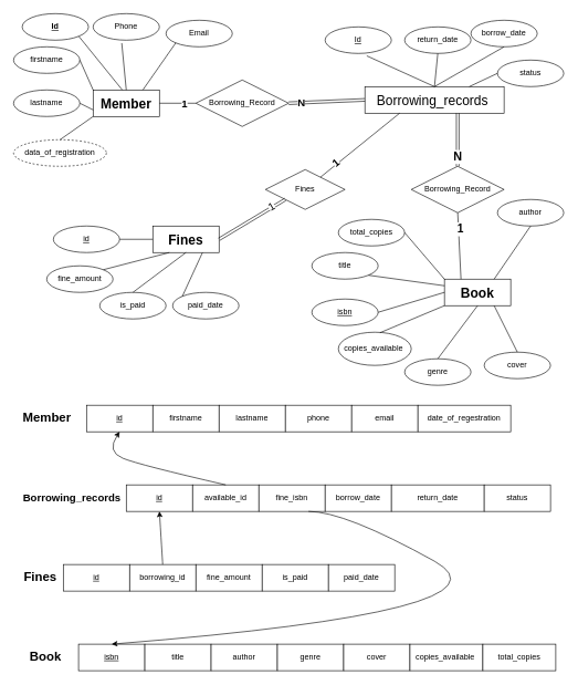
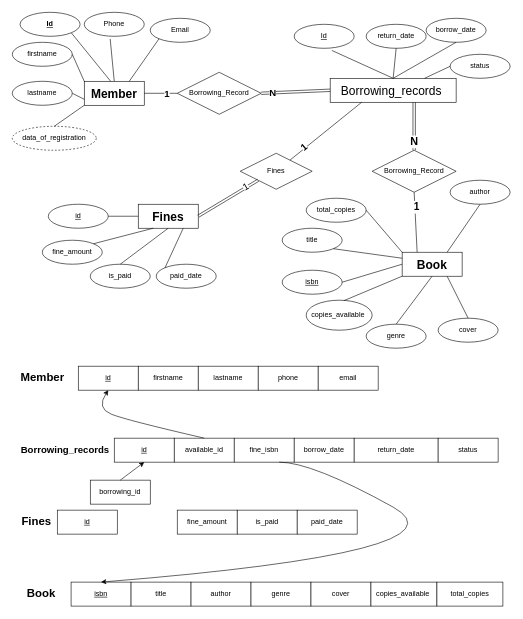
  <mxCell id="0" />
  <mxCell id="1" parent="0" />
  <mxCell id="2" value="Member" style="whiteSpace=wrap;html=1;align=center;fontStyle=1;fontSize=20;" parent="1" vertex="1"><mxGeometry x="140" y="135" width="100" height="40" as="geometry" /></mxCell>
  <mxCell id="3" value="&lt;b style=&quot;&quot;&gt;&lt;u style=&quot;&quot;&gt;&lt;font&gt;Id&lt;/font&gt;&lt;/u&gt;&lt;/b&gt;" style="ellipse;whiteSpace=wrap;html=1;align=center;" parent="1" vertex="1"><mxGeometry x="33" y="20" width="100" height="40" as="geometry" /></mxCell>
  <mxCell id="4" value="firstname" style="ellipse;whiteSpace=wrap;html=1;align=center;" parent="1" vertex="1"><mxGeometry x="20" y="70" width="100" height="40" as="geometry" /></mxCell>
  <mxCell id="5" value="lastname" style="ellipse;whiteSpace=wrap;html=1;align=center;" parent="1" vertex="1"><mxGeometry x="20" y="135" width="100" height="40" as="geometry" /></mxCell>
  <mxCell id="6" value="Phone" style="ellipse;whiteSpace=wrap;html=1;align=center;" parent="1" vertex="1"><mxGeometry x="140" y="20" width="100" height="40" as="geometry" /></mxCell>
  <mxCell id="7" value="Email" style="ellipse;whiteSpace=wrap;html=1;align=center;" parent="1" vertex="1"><mxGeometry x="250" y="30" width="100" height="40" as="geometry" /></mxCell>
  <mxCell id="8" value="data_of_registration" style="ellipse;whiteSpace=wrap;html=1;align=center;dashed=1;" parent="1" vertex="1"><mxGeometry x="20" y="210" width="140" height="40" as="geometry" /></mxCell>
  <mxCell id="9" value="" style="endArrow=none;html=1;rounded=0;exitX=0;exitY=1;exitDx=0;exitDy=0;entryX=0.5;entryY=0;entryDx=0;entryDy=0;" parent="1" source="2" target="8" edge="1"><mxGeometry width="50" height="50" relative="1" as="geometry"><mxPoint x="410" y="160" as="sourcePoint" /><mxPoint x="460" y="110" as="targetPoint" /></mxGeometry></mxCell>
  <mxCell id="10" value="" style="endArrow=none;html=1;rounded=0;exitX=1;exitY=0.5;exitDx=0;exitDy=0;entryX=0;entryY=0.75;entryDx=0;entryDy=0;" parent="1" source="5" target="2" edge="1"><mxGeometry width="50" height="50" relative="1" as="geometry"><mxPoint x="410" y="160" as="sourcePoint" /><mxPoint x="460" y="110" as="targetPoint" /></mxGeometry></mxCell>
  <mxCell id="11" value="" style="endArrow=none;html=1;rounded=0;entryX=1;entryY=0.5;entryDx=0;entryDy=0;exitX=0;exitY=0;exitDx=0;exitDy=0;" parent="1" source="2" target="4" edge="1"><mxGeometry width="50" height="50" relative="1" as="geometry"><mxPoint x="410" y="160" as="sourcePoint" /><mxPoint x="460" y="110" as="targetPoint" /></mxGeometry></mxCell>
  <mxCell id="12" value="" style="endArrow=none;html=1;rounded=0;exitX=1;exitY=1;exitDx=0;exitDy=0;entryX=0.44;entryY=0;entryDx=0;entryDy=0;entryPerimeter=0;" parent="1" source="3" target="2" edge="1"><mxGeometry width="50" height="50" relative="1" as="geometry"><mxPoint x="410" y="160" as="sourcePoint" /><mxPoint x="460" y="110" as="targetPoint" /></mxGeometry></mxCell>
  <mxCell id="13" value="" style="endArrow=none;html=1;rounded=0;entryX=0.432;entryY=1.11;entryDx=0;entryDy=0;entryPerimeter=0;exitX=0.5;exitY=0;exitDx=0;exitDy=0;" parent="1" source="2" target="6" edge="1"><mxGeometry width="50" height="50" relative="1" as="geometry"><mxPoint x="410" y="160" as="sourcePoint" /><mxPoint x="460" y="110" as="targetPoint" /></mxGeometry></mxCell>
  <mxCell id="14" value="" style="endArrow=none;html=1;rounded=0;entryX=0;entryY=1;entryDx=0;entryDy=0;exitX=0.75;exitY=0;exitDx=0;exitDy=0;" parent="1" source="2" target="7" edge="1"><mxGeometry width="50" height="50" relative="1" as="geometry"><mxPoint x="410" y="160" as="sourcePoint" /><mxPoint x="460" y="110" as="targetPoint" /></mxGeometry></mxCell>
  <mxCell id="15" value="Book" style="whiteSpace=wrap;html=1;align=center;fontStyle=1;fontSize=20;" parent="1" vertex="1"><mxGeometry x="670" y="420" width="100" height="40" as="geometry" /></mxCell>
  <mxCell id="16" value="isbn" style="ellipse;whiteSpace=wrap;html=1;align=center;fontStyle=4;" parent="1" vertex="1"><mxGeometry x="470" y="450" width="100" height="40" as="geometry" /></mxCell>
  <mxCell id="17" value="title" style="ellipse;whiteSpace=wrap;html=1;align=center;" parent="1" vertex="1"><mxGeometry x="470" y="380" width="100" height="40" as="geometry" /></mxCell>
  <mxCell id="18" value="author" style="ellipse;whiteSpace=wrap;html=1;align=center;" parent="1" vertex="1"><mxGeometry x="750" y="300" width="100" height="40" as="geometry" /></mxCell>
  <mxCell id="19" value="genre" style="ellipse;whiteSpace=wrap;html=1;align=center;" parent="1" vertex="1"><mxGeometry x="610" y="540" width="100" height="40" as="geometry" /></mxCell>
  <mxCell id="20" value="cover" style="ellipse;whiteSpace=wrap;html=1;align=center;" parent="1" vertex="1"><mxGeometry x="730" y="530" width="100" height="40" as="geometry" /></mxCell>
  <mxCell id="21" value="copies_available&amp;nbsp;" style="ellipse;whiteSpace=wrap;html=1;align=center;" parent="1" vertex="1"><mxGeometry x="510" y="500" width="110" height="50" as="geometry" /></mxCell>
  <mxCell id="22" value="total_copies" style="ellipse;whiteSpace=wrap;html=1;align=center;" parent="1" vertex="1"><mxGeometry x="510" y="330" width="100" height="40" as="geometry" /></mxCell>
  <mxCell id="23" value="" style="endArrow=none;html=1;rounded=0;entryX=0.5;entryY=0;entryDx=0;entryDy=0;exitX=0.75;exitY=1;exitDx=0;exitDy=0;" parent="1" source="15" target="20" edge="1"><mxGeometry width="50" height="50" relative="1" as="geometry"><mxPoint x="460" y="280" as="sourcePoint" /><mxPoint x="510" y="230" as="targetPoint" /></mxGeometry></mxCell>
  <mxCell id="24" value="" style="endArrow=none;html=1;rounded=0;entryX=0.5;entryY=0;entryDx=0;entryDy=0;exitX=0.5;exitY=1;exitDx=0;exitDy=0;" parent="1" source="15" target="19" edge="1"><mxGeometry width="50" height="50" relative="1" as="geometry"><mxPoint x="460" y="280" as="sourcePoint" /><mxPoint x="510" y="230" as="targetPoint" /></mxGeometry></mxCell>
  <mxCell id="25" value="" style="endArrow=none;html=1;rounded=0;entryX=0.5;entryY=1;entryDx=0;entryDy=0;exitX=0.75;exitY=0;exitDx=0;exitDy=0;" parent="1" source="15" target="18" edge="1"><mxGeometry width="50" height="50" relative="1" as="geometry"><mxPoint x="740" y="418" as="sourcePoint" /><mxPoint x="510" y="230" as="targetPoint" /></mxGeometry></mxCell>
  <mxCell id="26" value="" style="endArrow=none;html=1;rounded=0;entryX=1;entryY=0.5;entryDx=0;entryDy=0;exitX=0;exitY=0.5;exitDx=0;exitDy=0;" parent="1" source="15" target="16" edge="1"><mxGeometry width="50" height="50" relative="1" as="geometry"><mxPoint x="460" y="280" as="sourcePoint" /><mxPoint x="510" y="230" as="targetPoint" /></mxGeometry></mxCell>
  <mxCell id="27" value="" style="endArrow=none;html=1;rounded=0;entryX=1;entryY=1;entryDx=0;entryDy=0;exitX=0;exitY=0.25;exitDx=0;exitDy=0;" parent="1" source="15" target="17" edge="1"><mxGeometry width="50" height="50" relative="1" as="geometry"><mxPoint x="460" y="280" as="sourcePoint" /><mxPoint x="510" y="230" as="targetPoint" /></mxGeometry></mxCell>
  <mxCell id="28" value="" style="endArrow=none;html=1;rounded=0;entryX=1;entryY=0.5;entryDx=0;entryDy=0;exitX=0;exitY=0;exitDx=0;exitDy=0;" parent="1" source="15" target="22" edge="1"><mxGeometry width="50" height="50" relative="1" as="geometry"><mxPoint x="460" y="280" as="sourcePoint" /><mxPoint x="510" y="230" as="targetPoint" /></mxGeometry></mxCell>
  <mxCell id="29" value="" style="endArrow=none;html=1;rounded=0;entryX=0;entryY=1;entryDx=0;entryDy=0;exitX=0.571;exitY=0.016;exitDx=0;exitDy=0;exitPerimeter=0;" parent="1" source="21" target="15" edge="1"><mxGeometry width="50" height="50" relative="1" as="geometry"><mxPoint x="460" y="280" as="sourcePoint" /><mxPoint x="510" y="230" as="targetPoint" /></mxGeometry></mxCell>
  <mxCell id="30" value="&lt;span style=&quot;font-size: 20px;&quot;&gt;Borrowing_records&amp;nbsp;&lt;/span&gt;" style="whiteSpace=wrap;html=1;align=center;" parent="1" vertex="1"><mxGeometry x="550" y="130" width="210" height="40" as="geometry" /></mxCell>
  <mxCell id="31" value="Id" style="ellipse;whiteSpace=wrap;html=1;align=center;fontStyle=4;" parent="1" vertex="1"><mxGeometry x="490" y="40" width="100" height="40" as="geometry" /></mxCell>
  <mxCell id="32" value="borrow_date" style="ellipse;whiteSpace=wrap;html=1;align=center;" parent="1" vertex="1"><mxGeometry x="710" y="30" width="100" height="40" as="geometry" /></mxCell>
  <mxCell id="33" value="return_date" style="ellipse;whiteSpace=wrap;html=1;align=center;" parent="1" vertex="1"><mxGeometry x="610" y="40" width="100" height="40" as="geometry" /></mxCell>
  <mxCell id="34" value="status" style="ellipse;whiteSpace=wrap;html=1;align=center;" parent="1" vertex="1"><mxGeometry x="750" y="90" width="100" height="40" as="geometry" /></mxCell>
  <mxCell id="35" value="" style="endArrow=none;html=1;rounded=0;exitX=0.5;exitY=1;exitDx=0;exitDy=0;entryX=0.5;entryY=0;entryDx=0;entryDy=0;" parent="1" source="32" target="30" edge="1"><mxGeometry width="50" height="50" relative="1" as="geometry"><mxPoint x="460" y="280" as="sourcePoint" /><mxPoint x="510" y="230" as="targetPoint" /></mxGeometry></mxCell>
  <mxCell id="36" value="" style="endArrow=none;html=1;rounded=0;entryX=0.5;entryY=1;entryDx=0;entryDy=0;exitX=0.5;exitY=0;exitDx=0;exitDy=0;" parent="1" source="30" target="33" edge="1"><mxGeometry width="50" height="50" relative="1" as="geometry"><mxPoint x="510" y="230" as="sourcePoint" /><mxPoint x="510" y="230" as="targetPoint" /></mxGeometry></mxCell>
  <mxCell id="37" value="" style="endArrow=none;html=1;rounded=0;exitX=0;exitY=0.5;exitDx=0;exitDy=0;entryX=0.75;entryY=0;entryDx=0;entryDy=0;" parent="1" source="34" target="30" edge="1"><mxGeometry width="50" height="50" relative="1" as="geometry"><mxPoint x="460" y="280" as="sourcePoint" /><mxPoint x="510" y="280" as="targetPoint" /></mxGeometry></mxCell>
  <mxCell id="38" value="" style="endArrow=none;html=1;rounded=0;entryX=0.628;entryY=1.09;entryDx=0;entryDy=0;entryPerimeter=0;exitX=0.5;exitY=0;exitDx=0;exitDy=0;" parent="1" source="30" target="31" edge="1"><mxGeometry width="50" height="50" relative="1" as="geometry"><mxPoint x="460" y="280" as="sourcePoint" /><mxPoint x="510" y="230" as="targetPoint" /></mxGeometry></mxCell>
  <mxCell id="39" value="Borrowing_Record" style="shape=rhombus;perimeter=rhombusPerimeter;whiteSpace=wrap;html=1;align=center;" parent="1" vertex="1"><mxGeometry x="295" y="120" width="140" height="70" as="geometry" /></mxCell>
  <mxCell id="40" value="" style="endArrow=none;html=1;rounded=0;exitX=1;exitY=0.5;exitDx=0;exitDy=0;entryX=0;entryY=0.5;entryDx=0;entryDy=0;" parent="1" source="2" target="39" edge="1"><mxGeometry relative="1" as="geometry"><mxPoint x="410" y="330" as="sourcePoint" /><mxPoint x="570" y="330" as="targetPoint" /></mxGeometry></mxCell>
  <mxCell id="41" value="&lt;font style=&quot;font-size: 16px;&quot;&gt;&lt;b&gt;1&lt;/b&gt;&lt;/font&gt;" style="edgeLabel;html=1;align=center;verticalAlign=middle;resizable=0;points=[];" parent="40" vertex="1" connectable="0"><mxGeometry x="0.338" y="1" relative="1" as="geometry"><mxPoint as="offset" /></mxGeometry></mxCell>
  <mxCell id="42" value="" style="shape=link;html=1;rounded=0;exitX=0;exitY=0.5;exitDx=0;exitDy=0;entryX=1;entryY=0.5;entryDx=0;entryDy=0;" parent="1" source="30" target="39" edge="1"><mxGeometry relative="1" as="geometry"><mxPoint x="410" y="320" as="sourcePoint" /><mxPoint x="570" y="320" as="targetPoint" /></mxGeometry></mxCell>
  <mxCell id="43" value="&lt;font style=&quot;font-size: 16px;&quot;&gt;&lt;b&gt;N&lt;/b&gt;&lt;/font&gt;" style="edgeLabel;html=1;align=center;verticalAlign=middle;resizable=0;points=[];" parent="42" vertex="1" connectable="0"><mxGeometry x="0.689" y="-1" relative="1" as="geometry"><mxPoint as="offset" /></mxGeometry></mxCell>
  <mxCell id="44" value="Borrowing_Record" style="shape=rhombus;perimeter=rhombusPerimeter;whiteSpace=wrap;html=1;align=center;direction=east;" parent="1" vertex="1"><mxGeometry x="620" y="250" width="140" height="70" as="geometry" /></mxCell>
  <mxCell id="45" value="" style="resizable=0;html=1;whiteSpace=wrap;align=right;verticalAlign=bottom;rotation=95;" parent="1" connectable="0" vertex="1"><mxGeometry x="670.004" y="239.999" as="geometry" /></mxCell>
  <mxCell id="46" value="" style="endArrow=none;html=1;rounded=0;entryX=0.25;entryY=0;entryDx=0;entryDy=0;exitX=0.5;exitY=1;exitDx=0;exitDy=0;" parent="1" source="44" target="15" edge="1"><mxGeometry relative="1" as="geometry"><mxPoint x="712.5" y="270" as="sourcePoint" /><mxPoint x="747.5" y="172.5" as="targetPoint" /></mxGeometry></mxCell>
  <mxCell id="47" value="&lt;font style=&quot;font-size: 17px;&quot;&gt;&lt;b&gt;1&lt;/b&gt;&lt;/font&gt;" style="edgeLabel;html=1;align=center;verticalAlign=middle;resizable=0;points=[];" parent="46" vertex="1" connectable="0"><mxGeometry x="-0.502" y="2" relative="1" as="geometry"><mxPoint as="offset" /></mxGeometry></mxCell>
  <mxCell id="48" value="" style="shape=link;html=1;rounded=0;exitX=0.667;exitY=1;exitDx=0;exitDy=0;exitPerimeter=0;" parent="1" source="30" target="44" edge="1"><mxGeometry relative="1" as="geometry"><mxPoint x="410" y="280" as="sourcePoint" /><mxPoint x="570" y="280" as="targetPoint" /></mxGeometry></mxCell>
  <mxCell id="49" value="&lt;font style=&quot;font-size: 18px;&quot;&gt;&lt;b&gt;N&lt;/b&gt;&lt;/font&gt;" style="edgeLabel;html=1;align=center;verticalAlign=middle;resizable=0;points=[];" parent="48" vertex="1" connectable="0"><mxGeometry x="0.645" y="-1" relative="1" as="geometry"><mxPoint as="offset" /></mxGeometry></mxCell>
  <mxCell id="50" value="Fines" style="whiteSpace=wrap;html=1;align=center;fontStyle=1;fontSize=20;" parent="1" vertex="1"><mxGeometry x="230" y="340" width="100" height="40" as="geometry" /></mxCell>
  <mxCell id="51" value="id" style="ellipse;whiteSpace=wrap;html=1;align=center;fontStyle=4;" parent="1" vertex="1"><mxGeometry x="80" y="340" width="100" height="40" as="geometry" /></mxCell>
  <mxCell id="52" value="paid_date" style="ellipse;whiteSpace=wrap;html=1;align=center;" parent="1" vertex="1"><mxGeometry x="260" y="440" width="100" height="40" as="geometry" /></mxCell>
  <mxCell id="53" value="is_paid" style="ellipse;whiteSpace=wrap;html=1;align=center;" parent="1" vertex="1"><mxGeometry x="150" y="440" width="100" height="40" as="geometry" /></mxCell>
  <mxCell id="54" value="fine_amount" style="ellipse;whiteSpace=wrap;html=1;align=center;" parent="1" vertex="1"><mxGeometry x="70" y="400" width="100" height="40" as="geometry" /></mxCell>
  <mxCell id="55" value="" style="endArrow=none;html=1;rounded=0;entryX=0;entryY=0;entryDx=0;entryDy=0;exitX=0.75;exitY=1;exitDx=0;exitDy=0;" parent="1" source="50" target="52" edge="1"><mxGeometry width="50" height="50" relative="1" as="geometry"><mxPoint x="440" y="370" as="sourcePoint" /><mxPoint x="490" y="320" as="targetPoint" /></mxGeometry></mxCell>
  <mxCell id="56" value="" style="endArrow=none;html=1;rounded=0;entryX=0.5;entryY=0;entryDx=0;entryDy=0;exitX=0.5;exitY=1;exitDx=0;exitDy=0;" parent="1" source="50" target="53" edge="1"><mxGeometry width="50" height="50" relative="1" as="geometry"><mxPoint x="440" y="370" as="sourcePoint" /><mxPoint x="490" y="320" as="targetPoint" /></mxGeometry></mxCell>
  <mxCell id="57" value="" style="endArrow=none;html=1;rounded=0;entryX=0.25;entryY=1;entryDx=0;entryDy=0;exitX=1;exitY=0;exitDx=0;exitDy=0;" parent="1" source="54" target="50" edge="1"><mxGeometry width="50" height="50" relative="1" as="geometry"><mxPoint x="130" y="430" as="sourcePoint" /><mxPoint x="490" y="320" as="targetPoint" /></mxGeometry></mxCell>
  <mxCell id="58" value="" style="endArrow=none;html=1;rounded=0;exitX=1;exitY=0.5;exitDx=0;exitDy=0;entryX=0;entryY=0.5;entryDx=0;entryDy=0;" parent="1" source="51" target="50" edge="1"><mxGeometry width="50" height="50" relative="1" as="geometry"><mxPoint x="440" y="370" as="sourcePoint" /><mxPoint x="490" y="320" as="targetPoint" /></mxGeometry></mxCell>
  <mxCell id="59" value="Fines" style="shape=rhombus;perimeter=rhombusPerimeter;whiteSpace=wrap;html=1;align=center;" parent="1" vertex="1"><mxGeometry x="400" y="255" width="120" height="60" as="geometry" /></mxCell>
  <mxCell id="60" value="" style="shape=link;html=1;rounded=0;exitX=1;exitY=0.5;exitDx=0;exitDy=0;entryX=0;entryY=1;entryDx=0;entryDy=0;" parent="1" source="50" target="59" edge="1"><mxGeometry relative="1" as="geometry"><mxPoint x="390" y="340" as="sourcePoint" /><mxPoint x="550" y="340" as="targetPoint" /></mxGeometry></mxCell>
  <mxCell id="61" value="&lt;font style=&quot;font-size: 16px;&quot;&gt;1&lt;/font&gt;" style="edgeLabel;html=1;align=center;verticalAlign=middle;resizable=0;points=[];rotation=-30;" parent="60" vertex="1" connectable="0"><mxGeometry x="0.575" y="2" relative="1" as="geometry"><mxPoint as="offset" /></mxGeometry></mxCell>
  <mxCell id="62" value="" style="endArrow=none;html=1;rounded=0;entryX=0.25;entryY=1;entryDx=0;entryDy=0;" parent="1" source="59" target="30" edge="1"><mxGeometry relative="1" as="geometry"><mxPoint x="390" y="340" as="sourcePoint" /><mxPoint x="550" y="340" as="targetPoint" /></mxGeometry></mxCell>
  <mxCell id="63" value="&lt;font style=&quot;font-size: 16px;&quot;&gt;&lt;b&gt;1&lt;/b&gt;&lt;/font&gt;" style="edgeLabel;html=1;align=center;verticalAlign=middle;resizable=0;points=[];rotation=-40;" parent="62" vertex="1" connectable="0"><mxGeometry x="-0.592" y="3" relative="1" as="geometry"><mxPoint as="offset" /></mxGeometry></mxCell>
  <mxCell id="64" value="&lt;u&gt;id&lt;/u&gt;" style="whiteSpace=wrap;html=1;align=center;" vertex="1" parent="1"><mxGeometry x="130" y="610" width="100" height="40" as="geometry" /></mxCell>
  <mxCell id="65" value="&lt;font style=&quot;font-size: 19px;&quot;&gt;&lt;b&gt;Member&lt;/b&gt;&lt;/font&gt;" style="text;html=1;align=center;verticalAlign=middle;resizable=0;points=[];autosize=1;strokeColor=none;fillColor=none;" vertex="1" parent="1"><mxGeometry x="20" y="610" width="100" height="40" as="geometry" /></mxCell>
  <mxCell id="66" value="firstname" style="whiteSpace=wrap;html=1;align=center;" vertex="1" parent="1"><mxGeometry x="230" y="610" width="100" height="40" as="geometry" /></mxCell>
  <mxCell id="67" value="lastname" style="whiteSpace=wrap;html=1;align=center;" vertex="1" parent="1"><mxGeometry x="330" y="610" width="100" height="40" as="geometry" /></mxCell>
  <mxCell id="68" value="phone" style="whiteSpace=wrap;html=1;align=center;" vertex="1" parent="1"><mxGeometry x="430" y="610" width="100" height="40" as="geometry" /></mxCell>
  <mxCell id="69" value="email" style="whiteSpace=wrap;html=1;align=center;" vertex="1" parent="1"><mxGeometry x="530" y="610" width="100" height="40" as="geometry" /></mxCell>
- <mxCell id="70" value="date_of_regestration" style="whiteSpace=wrap;html=1;align=center;" vertex="1" parent="1"><mxGeometry x="630" y="610" width="140" height="40" as="geometry" /></mxCell>
  <mxCell id="71" value="&lt;font style=&quot;font-size: 16px;&quot;&gt;&lt;b&gt;Borrowing_records&amp;nbsp;&lt;/b&gt;&lt;/font&gt;" style="text;html=1;align=center;verticalAlign=middle;resizable=0;points=[];autosize=1;strokeColor=none;fillColor=none;" vertex="1" parent="1"><mxGeometry x="20" y="735" width="180" height="30" as="geometry" /></mxCell>
  <mxCell id="72" value="&lt;u&gt;id&lt;/u&gt;" style="whiteSpace=wrap;html=1;align=center;" vertex="1" parent="1"><mxGeometry x="190" y="730" width="100" height="40" as="geometry" /></mxCell>
  <mxCell id="73" value="available_id" style="whiteSpace=wrap;html=1;align=center;" vertex="1" parent="1"><mxGeometry x="290" y="730" width="100" height="40" as="geometry" /></mxCell>
  <mxCell id="74" value="fine_isbn" style="whiteSpace=wrap;html=1;align=center;" vertex="1" parent="1"><mxGeometry x="390" y="730" width="100" height="40" as="geometry" /></mxCell>
  <mxCell id="75" value="borrow_date" style="whiteSpace=wrap;html=1;align=center;" vertex="1" parent="1"><mxGeometry x="490" y="730" width="100" height="40" as="geometry" /></mxCell>
  <mxCell id="76" value="return_date" style="whiteSpace=wrap;html=1;align=center;" vertex="1" parent="1"><mxGeometry x="590" y="730" width="140" height="40" as="geometry" /></mxCell>
  <mxCell id="77" value="status" style="whiteSpace=wrap;html=1;align=center;" vertex="1" parent="1"><mxGeometry x="730" y="730" width="100" height="40" as="geometry" /></mxCell>
  <mxCell id="78" value="&lt;u&gt;isbn&lt;/u&gt;" style="whiteSpace=wrap;html=1;align=center;" vertex="1" parent="1"><mxGeometry x="118" y="970" width="100" height="40" as="geometry" /></mxCell>
  <mxCell id="79" value="&lt;font style=&quot;font-size: 19px;&quot;&gt;&lt;b&gt;Book&lt;/b&gt;&lt;/font&gt;" style="text;html=1;align=center;verticalAlign=middle;resizable=0;points=[];autosize=1;strokeColor=none;fillColor=none;" vertex="1" parent="1"><mxGeometry x="33" y="970" width="70" height="40" as="geometry" /></mxCell>
  <mxCell id="80" value="title" style="whiteSpace=wrap;html=1;align=center;" vertex="1" parent="1"><mxGeometry x="218" y="970" width="100" height="40" as="geometry" /></mxCell>
  <mxCell id="81" value="author" style="whiteSpace=wrap;html=1;align=center;" vertex="1" parent="1"><mxGeometry x="318" y="970" width="100" height="40" as="geometry" /></mxCell>
  <mxCell id="82" value="genre" style="whiteSpace=wrap;html=1;align=center;" vertex="1" parent="1"><mxGeometry x="418" y="970" width="100" height="40" as="geometry" /></mxCell>
  <mxCell id="83" value="cover" style="whiteSpace=wrap;html=1;align=center;" vertex="1" parent="1"><mxGeometry x="518" y="970" width="100" height="40" as="geometry" /></mxCell>
  <mxCell id="84" value="copies_available&amp;nbsp;" style="whiteSpace=wrap;html=1;align=center;" vertex="1" parent="1"><mxGeometry x="618" y="970" width="110" height="40" as="geometry" /></mxCell>
  <mxCell id="85" value="total_copies" style="whiteSpace=wrap;html=1;align=center;" vertex="1" parent="1"><mxGeometry x="728" y="970" width="110" height="40" as="geometry" /></mxCell>
  <mxCell id="86" value="" style="curved=1;endArrow=classic;html=1;rounded=0;exitX=0.5;exitY=0;exitDx=0;exitDy=0;entryX=0.5;entryY=1;entryDx=0;entryDy=0;" edge="1" parent="1" source="73" target="64"><mxGeometry width="50" height="50" relative="1" as="geometry"><mxPoint x="340" y="870" as="sourcePoint" /><mxPoint x="390" y="820" as="targetPoint" /><Array as="points"><mxPoint x="210" y="700" /><mxPoint x="160" y="680" /></Array></mxGeometry></mxCell>
  <mxCell id="87" value="&lt;u&gt;id&lt;/u&gt;" style="whiteSpace=wrap;html=1;align=center;" vertex="1" parent="1"><mxGeometry x="95" y="850" width="100" height="40" as="geometry" /></mxCell>
- <mxCell id="88" value="borrowing_id" style="whiteSpace=wrap;html=1;align=center;" vertex="1" parent="1"><mxGeometry x="195" y="850" width="100" height="40" as="geometry" /></mxCell>
+ <mxCell id="88" value="borrowing_id" style="whiteSpace=wrap;html=1;align=center;" vertex="1" parent="1"><mxGeometry x="150" y="800" width="100" height="40" as="geometry" /></mxCell>
  <mxCell id="89" value="fine_amount" style="whiteSpace=wrap;html=1;align=center;" vertex="1" parent="1"><mxGeometry x="295" y="850" width="100" height="40" as="geometry" /></mxCell>
  <mxCell id="90" value="is_paid" style="whiteSpace=wrap;html=1;align=center;" vertex="1" parent="1"><mxGeometry x="395" y="850" width="100" height="40" as="geometry" /></mxCell>
  <mxCell id="91" value="paid_date" style="whiteSpace=wrap;html=1;align=center;" vertex="1" parent="1"><mxGeometry x="495" y="850" width="100" height="40" as="geometry" /></mxCell>
  <mxCell id="92" value="&lt;font style=&quot;font-size: 19px;&quot;&gt;&lt;b style=&quot;&quot;&gt;Fines&lt;/b&gt;&lt;/font&gt;" style="text;html=1;align=center;verticalAlign=middle;resizable=0;points=[];autosize=1;strokeColor=none;fillColor=none;" vertex="1" parent="1"><mxGeometry x="25" y="850" width="70" height="40" as="geometry" /></mxCell>
  <mxCell id="93" value="" style="curved=1;endArrow=classic;html=1;rounded=0;exitX=0.5;exitY=0;exitDx=0;exitDy=0;entryX=0.5;entryY=1;entryDx=0;entryDy=0;" edge="1" parent="1" source="88" target="72"><mxGeometry width="50" height="50" relative="1" as="geometry"><mxPoint x="370" y="760" as="sourcePoint" /><mxPoint x="420" y="710" as="targetPoint" /><Array as="points" /></mxGeometry></mxCell>
  <mxCell id="94" value="" style="curved=1;endArrow=classic;html=1;rounded=0;exitX=0.75;exitY=1;exitDx=0;exitDy=0;entryX=0.5;entryY=0;entryDx=0;entryDy=0;" edge="1" parent="1" source="74" target="78"><mxGeometry width="50" height="50" relative="1" as="geometry"><mxPoint x="370" y="760" as="sourcePoint" /><mxPoint x="420" y="710" as="targetPoint" /><Array as="points"><mxPoint x="520" y="770" /><mxPoint x="790" y="920" /></Array></mxGeometry></mxCell>
